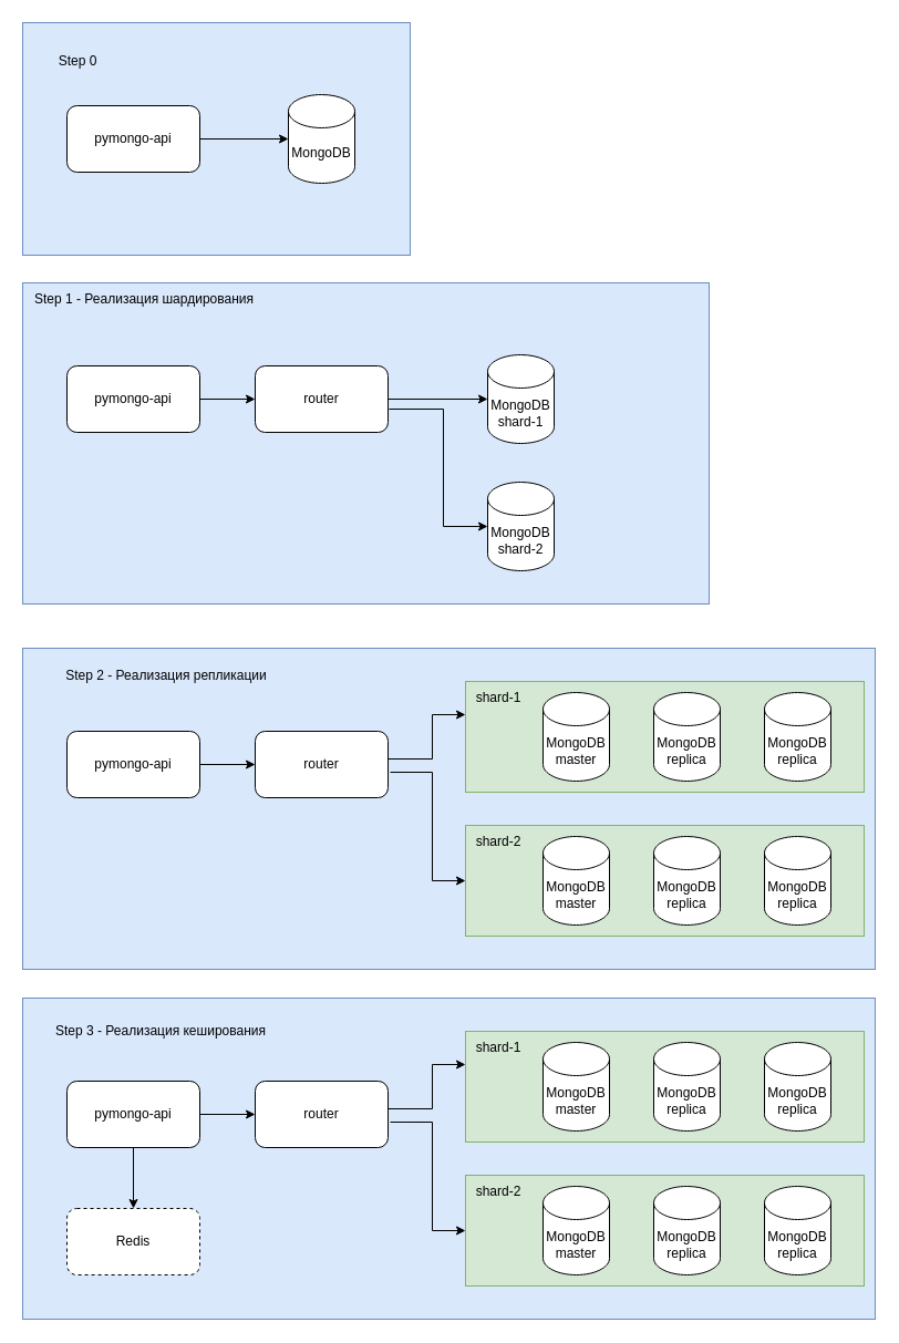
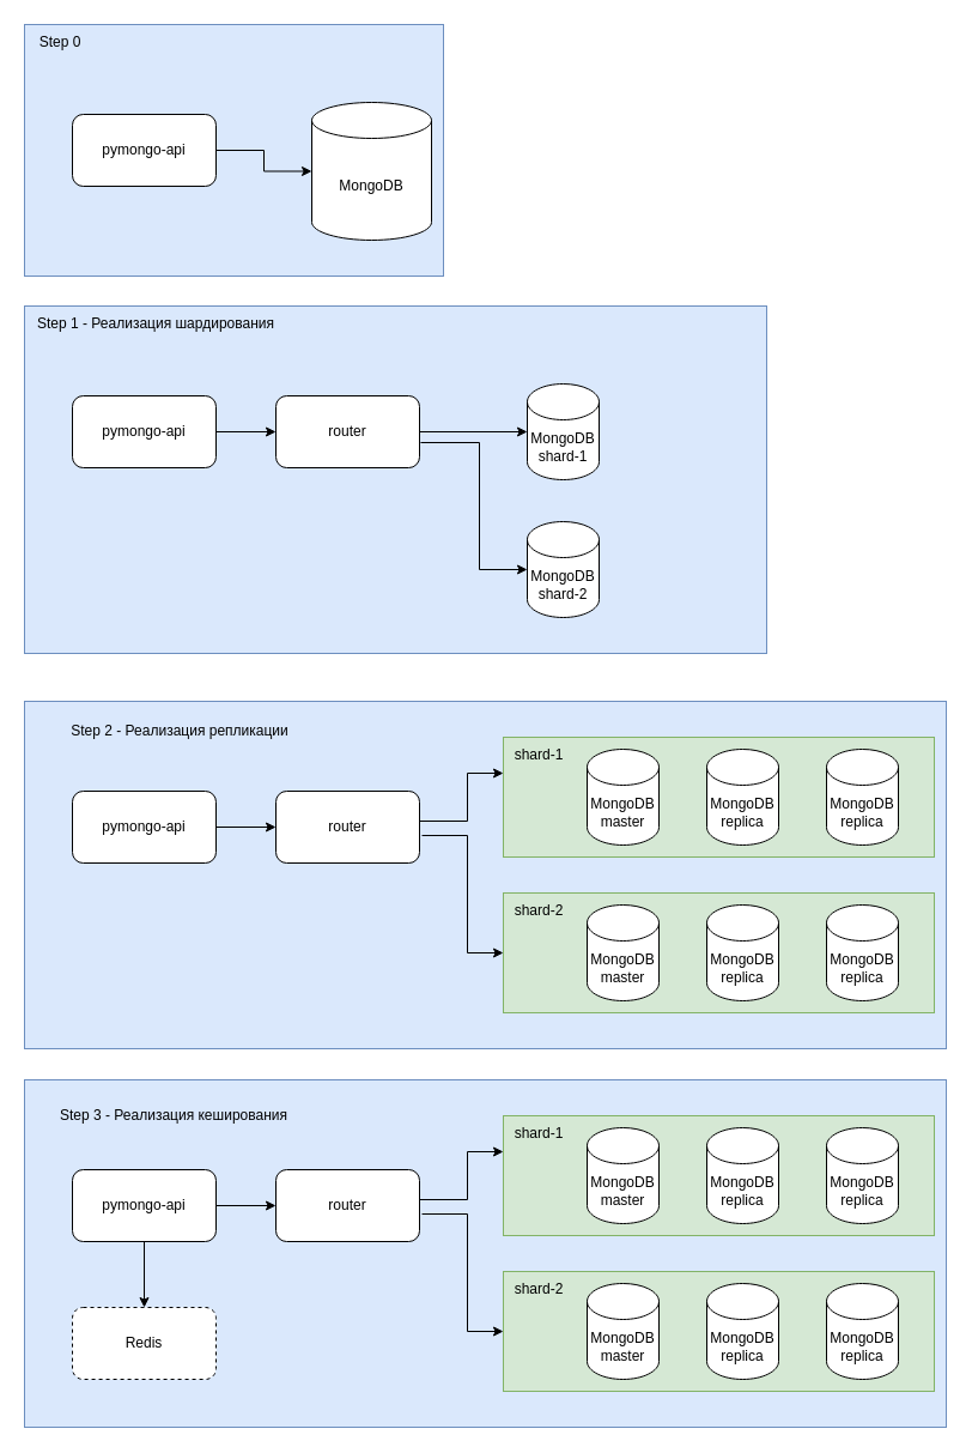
  <mxCell id="0" />
  <mxCell id="1" parent="0" />
  <mxCell id="2" value="" style="rounded=0;whiteSpace=wrap;html=1;fillColor=#dae8fc;strokeColor=#6c8ebf;" parent="1" vertex="1"><mxGeometry x="20" y="20" width="350" height="210" as="geometry" /></mxCell>
- <mxCell id="3" value="MongoDB" style="shape=cylinder3;whiteSpace=wrap;html=1;boundedLbl=1;backgroundOutline=1;size=15;" parent="1" vertex="1"><mxGeometry x="260" y="85" width="60" height="80" as="geometry" /></mxCell>
+ <mxCell id="3" value="MongoDB" style="shape=cylinder3;whiteSpace=wrap;html=1;boundedLbl=1;backgroundOutline=1;size=15;" parent="1" vertex="1"><mxGeometry x="260" y="85" width="100" height="115" as="geometry" /></mxCell>
  <mxCell id="4" value="pymongo-api" style="rounded=1;whiteSpace=wrap;html=1;" parent="1" vertex="1"><mxGeometry x="60" y="95" width="120" height="60" as="geometry" /></mxCell>
  <mxCell id="5" style="edgeStyle=orthogonalEdgeStyle;rounded=0;orthogonalLoop=1;jettySize=auto;html=1;exitX=1;exitY=0.5;exitDx=0;exitDy=0;entryX=0;entryY=0.5;entryDx=0;entryDy=0;entryPerimeter=0;" parent="1" source="4" target="3" edge="1"><mxGeometry relative="1" as="geometry" /></mxCell>
- <mxCell id="6" value="Step 0" style="text;html=1;align=center;verticalAlign=middle;whiteSpace=wrap;rounded=0;" parent="1" vertex="1"><mxGeometry x="40" y="40" width="60" height="30" as="geometry" /></mxCell>
+ <mxCell id="6" value="Step 0" style="text;html=1;align=center;verticalAlign=middle;whiteSpace=wrap;rounded=0;" parent="1" vertex="1"><mxGeometry x="20" y="20" width="60" height="30" as="geometry" /></mxCell>
  <mxCell id="7" value="" style="rounded=0;whiteSpace=wrap;html=1;fillColor=#dae8fc;strokeColor=#6c8ebf;" parent="1" vertex="1"><mxGeometry x="20" y="255" width="620" height="290" as="geometry" /></mxCell>
  <mxCell id="8" value="MongoDB&lt;div&gt;shard-1&lt;/div&gt;" style="shape=cylinder3;whiteSpace=wrap;html=1;boundedLbl=1;backgroundOutline=1;size=15;" parent="1" vertex="1"><mxGeometry x="440" y="320" width="60" height="80" as="geometry" /></mxCell>
  <mxCell id="9" value="pymongo-api" style="rounded=1;whiteSpace=wrap;html=1;" parent="1" vertex="1"><mxGeometry x="60" y="330" width="120" height="60" as="geometry" /></mxCell>
  <mxCell id="10" value="Step 1 - Реализация шардирования" style="text;html=1;align=center;verticalAlign=middle;whiteSpace=wrap;rounded=0;" parent="1" vertex="1"><mxGeometry x="20" y="255" width="220" height="30" as="geometry" /></mxCell>
  <mxCell id="11" value="MongoDB&lt;div&gt;shard-2&lt;/div&gt;" style="shape=cylinder3;whiteSpace=wrap;html=1;boundedLbl=1;backgroundOutline=1;size=15;" parent="1" vertex="1"><mxGeometry x="440" y="435" width="60" height="80" as="geometry" /></mxCell>
  <mxCell id="12" value="router" style="rounded=1;whiteSpace=wrap;html=1;" parent="1" vertex="1"><mxGeometry x="230" y="330" width="120" height="60" as="geometry" /></mxCell>
  <mxCell id="13" value="" style="endArrow=classic;html=1;rounded=0;exitX=1;exitY=0.5;exitDx=0;exitDy=0;entryX=0;entryY=0.5;entryDx=0;entryDy=0;" parent="1" source="9" target="12" edge="1"><mxGeometry width="50" height="50" relative="1" as="geometry"><mxPoint x="190" y="535" as="sourcePoint" /><mxPoint x="240" y="485" as="targetPoint" /></mxGeometry></mxCell>
  <mxCell id="14" value="" style="endArrow=classic;html=1;rounded=0;entryX=0;entryY=0.5;entryDx=0;entryDy=0;entryPerimeter=0;" parent="1" target="8" edge="1"><mxGeometry width="50" height="50" relative="1" as="geometry"><mxPoint x="350" y="360" as="sourcePoint" /><mxPoint x="240" y="370" as="targetPoint" /></mxGeometry></mxCell>
  <mxCell id="15" value="" style="endArrow=classic;html=1;rounded=0;entryX=0;entryY=0.5;entryDx=0;entryDy=0;entryPerimeter=0;exitX=1.008;exitY=0.65;exitDx=0;exitDy=0;exitPerimeter=0;" parent="1" source="12" target="11" edge="1"><mxGeometry width="50" height="50" relative="1" as="geometry"><mxPoint x="360" y="370" as="sourcePoint" /><mxPoint x="450" y="370" as="targetPoint" /><Array as="points"><mxPoint x="400" y="369" /><mxPoint x="400" y="475" /></Array></mxGeometry></mxCell>
  <mxCell id="16" value="" style="rounded=0;whiteSpace=wrap;html=1;fillColor=#dae8fc;strokeColor=#6c8ebf;" parent="1" vertex="1"><mxGeometry x="20" y="585" width="770" height="290" as="geometry" /></mxCell>
  <mxCell id="17" value="pymongo-api" style="rounded=1;whiteSpace=wrap;html=1;" parent="1" vertex="1"><mxGeometry x="60" y="660" width="120" height="60" as="geometry" /></mxCell>
  <mxCell id="18" value="Step 2 - Реализация репликации" style="text;html=1;align=center;verticalAlign=middle;whiteSpace=wrap;rounded=0;" parent="1" vertex="1"><mxGeometry x="40" y="595" width="220" height="30" as="geometry" /></mxCell>
  <mxCell id="19" value="router" style="rounded=1;whiteSpace=wrap;html=1;" parent="1" vertex="1"><mxGeometry x="230" y="660" width="120" height="60" as="geometry" /></mxCell>
  <mxCell id="20" value="" style="endArrow=classic;html=1;rounded=0;exitX=1;exitY=0.5;exitDx=0;exitDy=0;entryX=0;entryY=0.5;entryDx=0;entryDy=0;" parent="1" source="17" target="19" edge="1"><mxGeometry width="50" height="50" relative="1" as="geometry"><mxPoint x="190" y="865" as="sourcePoint" /><mxPoint x="240" y="815" as="targetPoint" /></mxGeometry></mxCell>
  <mxCell id="21" value="" style="rounded=0;whiteSpace=wrap;html=1;fillColor=#d5e8d4;strokeColor=#82b366;" parent="1" vertex="1"><mxGeometry x="420" y="615" width="360" height="100" as="geometry" /></mxCell>
  <mxCell id="22" value="" style="rounded=0;whiteSpace=wrap;html=1;fillColor=#d5e8d4;strokeColor=#82b366;" parent="1" vertex="1"><mxGeometry x="420" y="745" width="360" height="100" as="geometry" /></mxCell>
  <mxCell id="23" value="shard-1" style="text;html=1;align=center;verticalAlign=middle;whiteSpace=wrap;rounded=0;" parent="1" vertex="1"><mxGeometry x="420" y="615" width="60" height="30" as="geometry" /></mxCell>
  <mxCell id="24" value="shard-2" style="text;html=1;align=center;verticalAlign=middle;whiteSpace=wrap;rounded=0;" parent="1" vertex="1"><mxGeometry x="420" y="745" width="60" height="30" as="geometry" /></mxCell>
  <mxCell id="25" value="MongoDB&lt;div&gt;master&lt;/div&gt;" style="shape=cylinder3;whiteSpace=wrap;html=1;boundedLbl=1;backgroundOutline=1;size=15;" parent="1" vertex="1"><mxGeometry x="490" y="625" width="60" height="80" as="geometry" /></mxCell>
  <mxCell id="26" value="MongoDB&lt;div&gt;replica&lt;/div&gt;" style="shape=cylinder3;whiteSpace=wrap;html=1;boundedLbl=1;backgroundOutline=1;size=15;" parent="1" vertex="1"><mxGeometry x="590" y="625" width="60" height="80" as="geometry" /></mxCell>
  <mxCell id="27" value="MongoDB&lt;div&gt;replica&lt;/div&gt;" style="shape=cylinder3;whiteSpace=wrap;html=1;boundedLbl=1;backgroundOutline=1;size=15;" parent="1" vertex="1"><mxGeometry x="690" y="625" width="60" height="80" as="geometry" /></mxCell>
  <mxCell id="28" value="MongoDB&lt;div&gt;master&lt;/div&gt;" style="shape=cylinder3;whiteSpace=wrap;html=1;boundedLbl=1;backgroundOutline=1;size=15;" parent="1" vertex="1"><mxGeometry x="490" y="755" width="60" height="80" as="geometry" /></mxCell>
  <mxCell id="29" value="MongoDB&lt;div&gt;replica&lt;/div&gt;" style="shape=cylinder3;whiteSpace=wrap;html=1;boundedLbl=1;backgroundOutline=1;size=15;" parent="1" vertex="1"><mxGeometry x="590" y="755" width="60" height="80" as="geometry" /></mxCell>
  <mxCell id="30" value="MongoDB&lt;div&gt;replica&lt;/div&gt;" style="shape=cylinder3;whiteSpace=wrap;html=1;boundedLbl=1;backgroundOutline=1;size=15;" parent="1" vertex="1"><mxGeometry x="690" y="755" width="60" height="80" as="geometry" /></mxCell>
  <mxCell id="31" value="" style="endArrow=classic;html=1;rounded=0;entryX=0;entryY=1;entryDx=0;entryDy=0;" parent="1" target="23" edge="1"><mxGeometry width="50" height="50" relative="1" as="geometry"><mxPoint x="350" y="685" as="sourcePoint" /><mxPoint x="400" y="635" as="targetPoint" /><Array as="points"><mxPoint x="390" y="685" /><mxPoint x="390" y="645" /></Array></mxGeometry></mxCell>
  <mxCell id="32" value="" style="endArrow=classic;html=1;rounded=0;entryX=0;entryY=0.5;entryDx=0;entryDy=0;exitX=1.017;exitY=0.617;exitDx=0;exitDy=0;exitPerimeter=0;" parent="1" source="19" target="22" edge="1"><mxGeometry width="50" height="50" relative="1" as="geometry"><mxPoint x="310" y="775" as="sourcePoint" /><mxPoint x="360" y="725" as="targetPoint" /><Array as="points"><mxPoint x="390" y="697" /><mxPoint x="390" y="795" /></Array></mxGeometry></mxCell>
  <mxCell id="33" value="" style="rounded=0;whiteSpace=wrap;html=1;fillColor=#dae8fc;strokeColor=#6c8ebf;" parent="1" vertex="1"><mxGeometry x="20" y="901" width="770" height="290" as="geometry" /></mxCell>
  <mxCell id="34" value="pymongo-api" style="rounded=1;whiteSpace=wrap;html=1;" parent="1" vertex="1"><mxGeometry x="60" y="976" width="120" height="60" as="geometry" /></mxCell>
  <mxCell id="35" value="Step 3 - Реализация кеширования" style="text;html=1;align=center;verticalAlign=middle;whiteSpace=wrap;rounded=0;" parent="1" vertex="1"><mxGeometry x="35" y="916" width="220" height="30" as="geometry" /></mxCell>
  <mxCell id="36" value="router" style="rounded=1;whiteSpace=wrap;html=1;" parent="1" vertex="1"><mxGeometry x="230" y="976" width="120" height="60" as="geometry" /></mxCell>
  <mxCell id="37" value="" style="endArrow=classic;html=1;rounded=0;exitX=1;exitY=0.5;exitDx=0;exitDy=0;entryX=0;entryY=0.5;entryDx=0;entryDy=0;" parent="1" source="34" target="36" edge="1"><mxGeometry width="50" height="50" relative="1" as="geometry"><mxPoint x="190" y="1181" as="sourcePoint" /><mxPoint x="240" y="1131" as="targetPoint" /></mxGeometry></mxCell>
  <mxCell id="38" value="" style="rounded=0;whiteSpace=wrap;html=1;fillColor=#d5e8d4;strokeColor=#82b366;" parent="1" vertex="1"><mxGeometry x="420" y="931" width="360" height="100" as="geometry" /></mxCell>
  <mxCell id="39" value="" style="rounded=0;whiteSpace=wrap;html=1;fillColor=#d5e8d4;strokeColor=#82b366;" parent="1" vertex="1"><mxGeometry x="420" y="1061" width="360" height="100" as="geometry" /></mxCell>
  <mxCell id="40" value="shard-1" style="text;html=1;align=center;verticalAlign=middle;whiteSpace=wrap;rounded=0;" parent="1" vertex="1"><mxGeometry x="420" y="931" width="60" height="30" as="geometry" /></mxCell>
  <mxCell id="41" value="shard-2" style="text;html=1;align=center;verticalAlign=middle;whiteSpace=wrap;rounded=0;" parent="1" vertex="1"><mxGeometry x="420" y="1061" width="60" height="30" as="geometry" /></mxCell>
  <mxCell id="42" value="MongoDB&lt;div&gt;master&lt;/div&gt;" style="shape=cylinder3;whiteSpace=wrap;html=1;boundedLbl=1;backgroundOutline=1;size=15;" parent="1" vertex="1"><mxGeometry x="490" y="941" width="60" height="80" as="geometry" /></mxCell>
  <mxCell id="43" value="MongoDB&lt;div&gt;replica&lt;/div&gt;" style="shape=cylinder3;whiteSpace=wrap;html=1;boundedLbl=1;backgroundOutline=1;size=15;" parent="1" vertex="1"><mxGeometry x="590" y="941" width="60" height="80" as="geometry" /></mxCell>
  <mxCell id="44" value="MongoDB&lt;div&gt;replica&lt;/div&gt;" style="shape=cylinder3;whiteSpace=wrap;html=1;boundedLbl=1;backgroundOutline=1;size=15;" parent="1" vertex="1"><mxGeometry x="690" y="941" width="60" height="80" as="geometry" /></mxCell>
  <mxCell id="45" value="MongoDB&lt;div&gt;master&lt;/div&gt;" style="shape=cylinder3;whiteSpace=wrap;html=1;boundedLbl=1;backgroundOutline=1;size=15;" parent="1" vertex="1"><mxGeometry x="490" y="1071" width="60" height="80" as="geometry" /></mxCell>
  <mxCell id="46" value="MongoDB&lt;div&gt;replica&lt;/div&gt;" style="shape=cylinder3;whiteSpace=wrap;html=1;boundedLbl=1;backgroundOutline=1;size=15;" parent="1" vertex="1"><mxGeometry x="590" y="1071" width="60" height="80" as="geometry" /></mxCell>
  <mxCell id="47" value="MongoDB&lt;div&gt;replica&lt;/div&gt;" style="shape=cylinder3;whiteSpace=wrap;html=1;boundedLbl=1;backgroundOutline=1;size=15;" parent="1" vertex="1"><mxGeometry x="690" y="1071" width="60" height="80" as="geometry" /></mxCell>
  <mxCell id="48" value="" style="endArrow=classic;html=1;rounded=0;entryX=0;entryY=1;entryDx=0;entryDy=0;" parent="1" target="40" edge="1"><mxGeometry width="50" height="50" relative="1" as="geometry"><mxPoint x="350" y="1001" as="sourcePoint" /><mxPoint x="400" y="951" as="targetPoint" /><Array as="points"><mxPoint x="390" y="1001" /><mxPoint x="390" y="961" /></Array></mxGeometry></mxCell>
  <mxCell id="49" value="" style="endArrow=classic;html=1;rounded=0;entryX=0;entryY=0.5;entryDx=0;entryDy=0;exitX=1.017;exitY=0.617;exitDx=0;exitDy=0;exitPerimeter=0;" parent="1" source="36" target="39" edge="1"><mxGeometry width="50" height="50" relative="1" as="geometry"><mxPoint x="310" y="1091" as="sourcePoint" /><mxPoint x="360" y="1041" as="targetPoint" /><Array as="points"><mxPoint x="390" y="1013" /><mxPoint x="390" y="1111" /></Array></mxGeometry></mxCell>
  <mxCell id="50" value="Redis" style="rounded=1;whiteSpace=wrap;html=1;dashed=1;" parent="1" vertex="1"><mxGeometry x="60" y="1091" width="120" height="60" as="geometry" /></mxCell>
  <mxCell id="51" value="" style="endArrow=classic;html=1;rounded=0;entryX=0.5;entryY=0;entryDx=0;entryDy=0;" parent="1" source="34" target="50" edge="1"><mxGeometry width="50" height="50" relative="1" as="geometry"><mxPoint x="110" y="1041" as="sourcePoint" /><mxPoint x="160" y="991" as="targetPoint" /></mxGeometry></mxCell>
